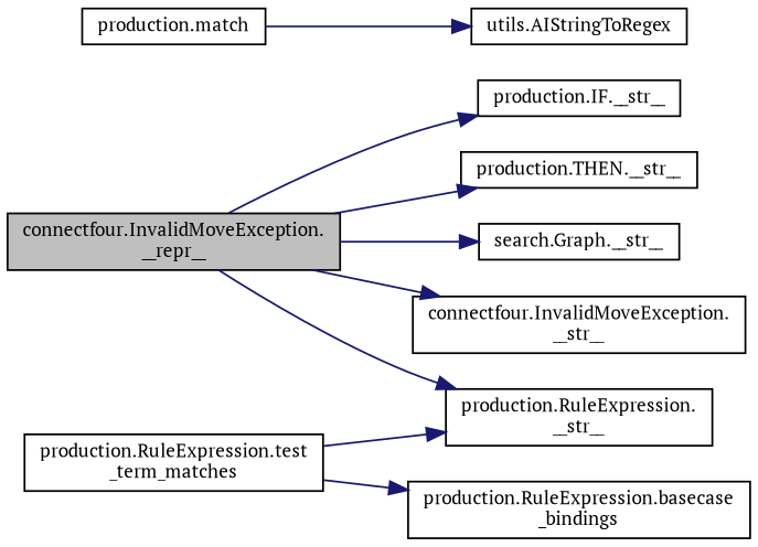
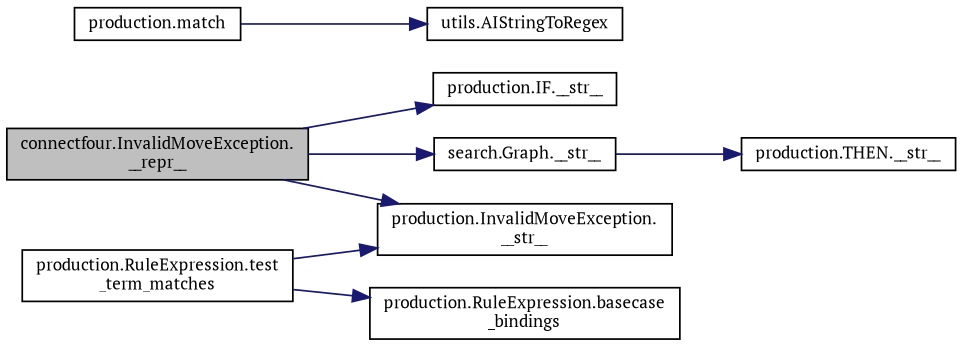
  digraph {
    fontname="PT Serif"
    rankdir=LR
    node [color=black fillcolor=white fontname="PT Serif" fontsize=10 shape=record style=filled]
    edge [color=midnightblue fontname="PT Serif" fontsize=10 labelfontname=Helvetica labelfontsize=10 style=solid]
    n1 [fillcolor=grey75 fontcolor=black height=0.2 label="connectfour.InvalidMoveException.\l__repr__" width=0.4]
    n2 [height=0.2 label="production.IF.__str__" width=0.4]
-   n3 [height=0.2 label="production.RuleExpression.\l__str__" width=0.4]
+   n3 [height=0.2 label="production.InvalidMoveException.\l__str__" width=0.4]
    n4 [height=0.2 label="production.THEN.__str__" width=0.4]
    n5 [height=0.2 label="search.Graph.__str__" width=0.4]
-   n6 [height=0.2 label="connectfour.InvalidMoveException.\l__str__" width=0.4]
    n7 [height=0.2 label="production.RuleExpression.test\l_term_matches" width=0.4]
    n8 [height=0.2 label="production.RuleExpression.basecase\l_bindings" width=0.4]
    n9 [height=0.2 label="production.match" width=0.4]
    n10 [height=0.2 label="utils.AIStringToRegex" width=0.4]
    n1 -> n2
    n1 -> n3
-   n1 -> n4
+   n5 -> n4
    n1 -> n5
-   n1 -> n6
    n7 -> n3
    n7 -> n8
    n9 -> n10
  }
